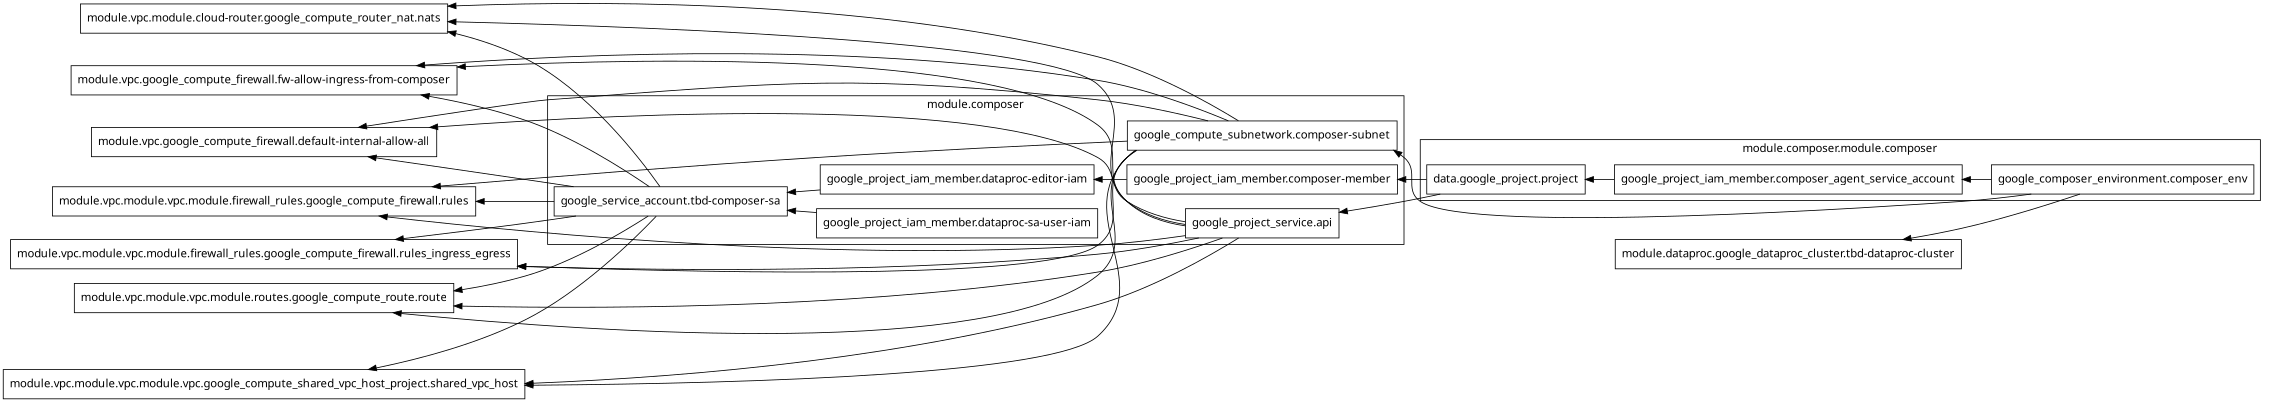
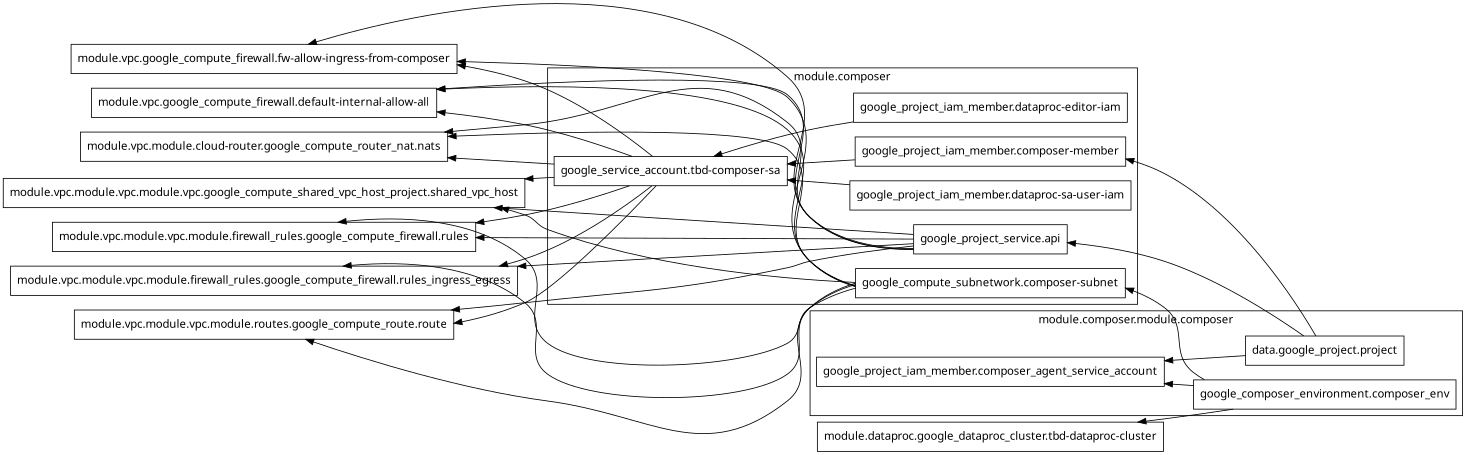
  digraph {
    rankdir=RL
    node [fontname="sans-serif" shape=rect]
    n1 [label="google_compute_subnetwork.composer-subnet"]
    n2 [label="google_project_iam_member.composer-member"]
    n3 [label="google_project_iam_member.dataproc-editor-iam"]
    n4 [label="google_project_iam_member.dataproc-sa-user-iam"]
    n5 [label="google_project_service.api"]
    n6 [label="google_service_account.tbd-composer-sa"]
    n7 [label="data.google_project.project"]
    n8 [label="google_composer_environment.composer_env"]
    n9 [label="google_project_iam_member.composer_agent_service_account"]
    "module.vpc.google_compute_firewall.default-internal-allow-all"
    n11 [label="module.vpc.google_compute_firewall.fw-allow-ingress-from-composer"]
    "module.vpc.module.cloud-router.google_compute_router_nat.nats"
    "module.vpc.module.vpc.module.firewall_rules.google_compute_firewall.rules"
    "module.vpc.module.vpc.module.firewall_rules.google_compute_firewall.rules_ingress_egress"
    "module.vpc.module.vpc.module.routes.google_compute_route.route"
    "module.vpc.module.vpc.module.vpc.google_compute_shared_vpc_host_project.shared_vpc_host"
    "module.dataproc.google_dataproc_cluster.tbd-dataproc-cluster"
    subgraph cluster_1 {
      fontname="sans-serif"
      label="module.composer"
      n1
      n2
      n3
      n4
      n5
      n6
    }
    subgraph cluster_2 {
      fontname="sans-serif"
      label="module.composer.module.composer"
      n7
      n8
      n9
    }
    n1 -> "module.vpc.google_compute_firewall.default-internal-allow-all"
    n1 -> n11
    n1 -> "module.vpc.module.cloud-router.google_compute_router_nat.nats"
    n1 -> "module.vpc.module.vpc.module.firewall_rules.google_compute_firewall.rules"
    n1 -> "module.vpc.module.vpc.module.firewall_rules.google_compute_firewall.rules_ingress_egress"
    n1 -> "module.vpc.module.vpc.module.routes.google_compute_route.route"
    n1 -> "module.vpc.module.vpc.module.vpc.google_compute_shared_vpc_host_project.shared_vpc_host"
-   n2 -> n3
+   n2 -> n6
    n3 -> n6
    n4 -> n6
    n5 -> "module.vpc.google_compute_firewall.default-internal-allow-all"
    n5 -> n11
    n5 -> "module.vpc.module.cloud-router.google_compute_router_nat.nats"
    n5 -> "module.vpc.module.vpc.module.firewall_rules.google_compute_firewall.rules"
    n5 -> "module.vpc.module.vpc.module.firewall_rules.google_compute_firewall.rules_ingress_egress"
    n5 -> "module.vpc.module.vpc.module.routes.google_compute_route.route"
    n5 -> "module.vpc.module.vpc.module.vpc.google_compute_shared_vpc_host_project.shared_vpc_host"
    n6 -> "module.vpc.google_compute_firewall.default-internal-allow-all"
    n6 -> n11
    n6 -> "module.vpc.module.cloud-router.google_compute_router_nat.nats"
    n6 -> "module.vpc.module.vpc.module.firewall_rules.google_compute_firewall.rules"
    n6 -> "module.vpc.module.vpc.module.firewall_rules.google_compute_firewall.rules_ingress_egress"
    n6 -> "module.vpc.module.vpc.module.routes.google_compute_route.route"
    n6 -> "module.vpc.module.vpc.module.vpc.google_compute_shared_vpc_host_project.shared_vpc_host"
    n7 -> n2
    n7 -> n5
    n8 -> n1
    n8 -> n9
    n8 -> "module.dataproc.google_dataproc_cluster.tbd-dataproc-cluster"
-   n9 -> n7
+   n7 -> n9
  }
